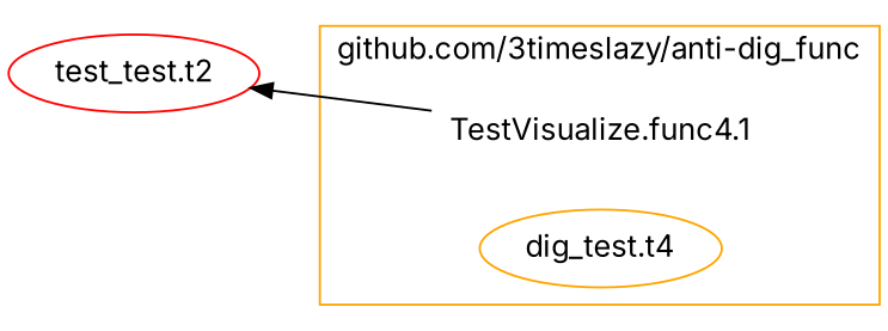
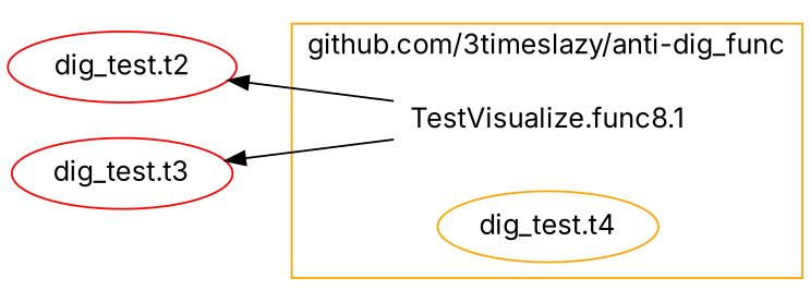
  digraph {
    compound=true
    fontname=Inter
    rankdir=RL
    node [fontname=Inter color=red]
    edge [fontname=Inter]
-   n1 [label="TestVisualize.func4.1" shape=plaintext color=""]
+   n1 [label="TestVisualize.func8.1" shape=plaintext color=""]
    n2 [color=orange label="dig_test.t4"]
-   "dig_test.t2" [label="test_test.t2"]
+   "dig_test.t2"
+   "dig_test.t3"
    subgraph cluster_1 {
      color=orange
      label="github.com/3timeslazy/anti-dig_func"
      n1
      n2
    }
    n1 -> "dig_test.t2"
+   n1 -> "dig_test.t3"
  }
